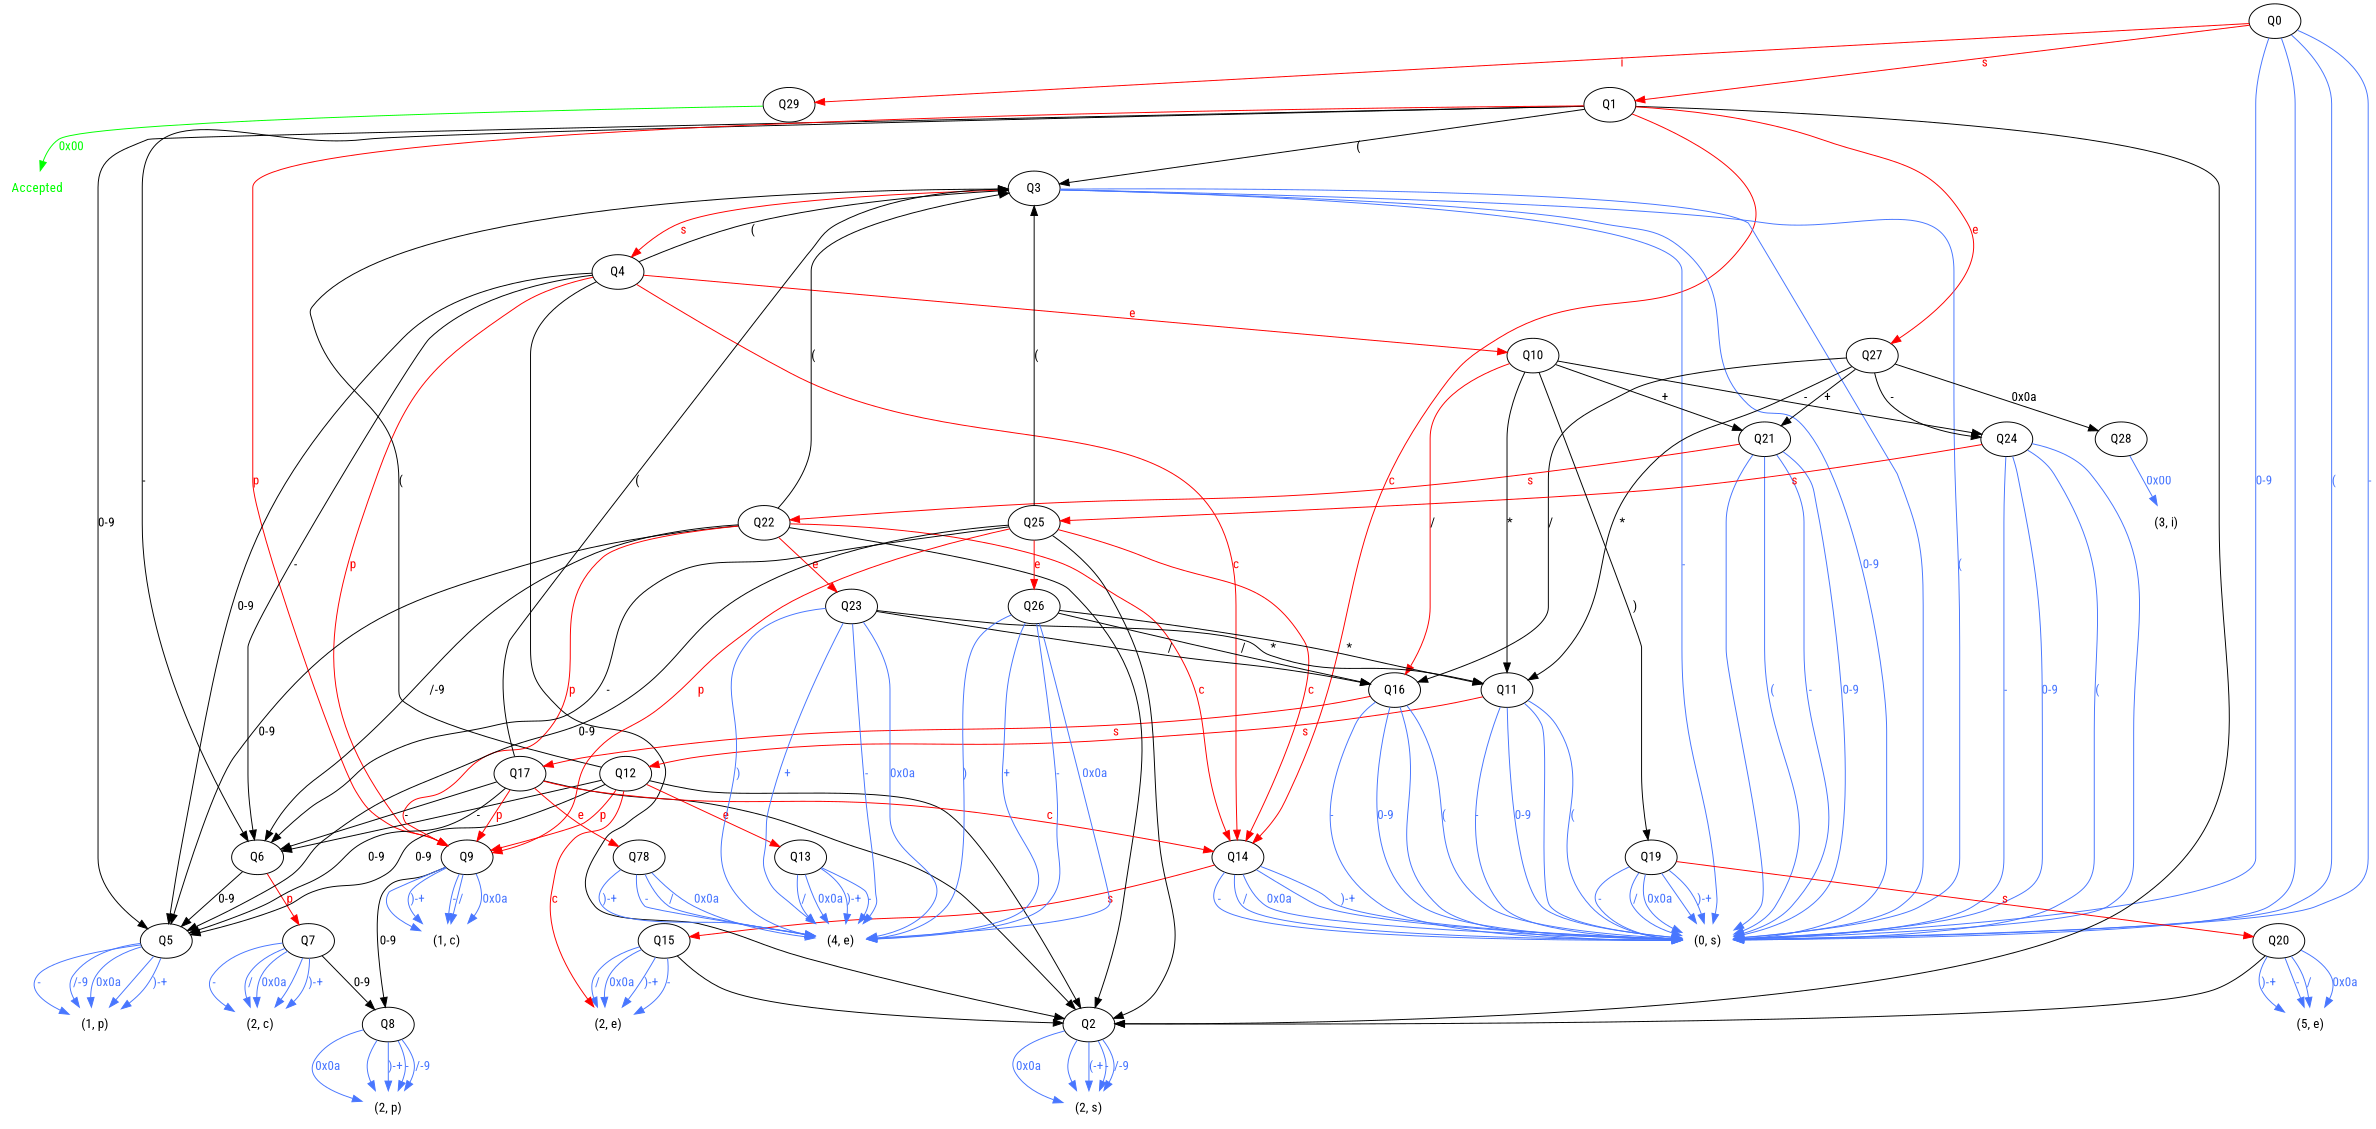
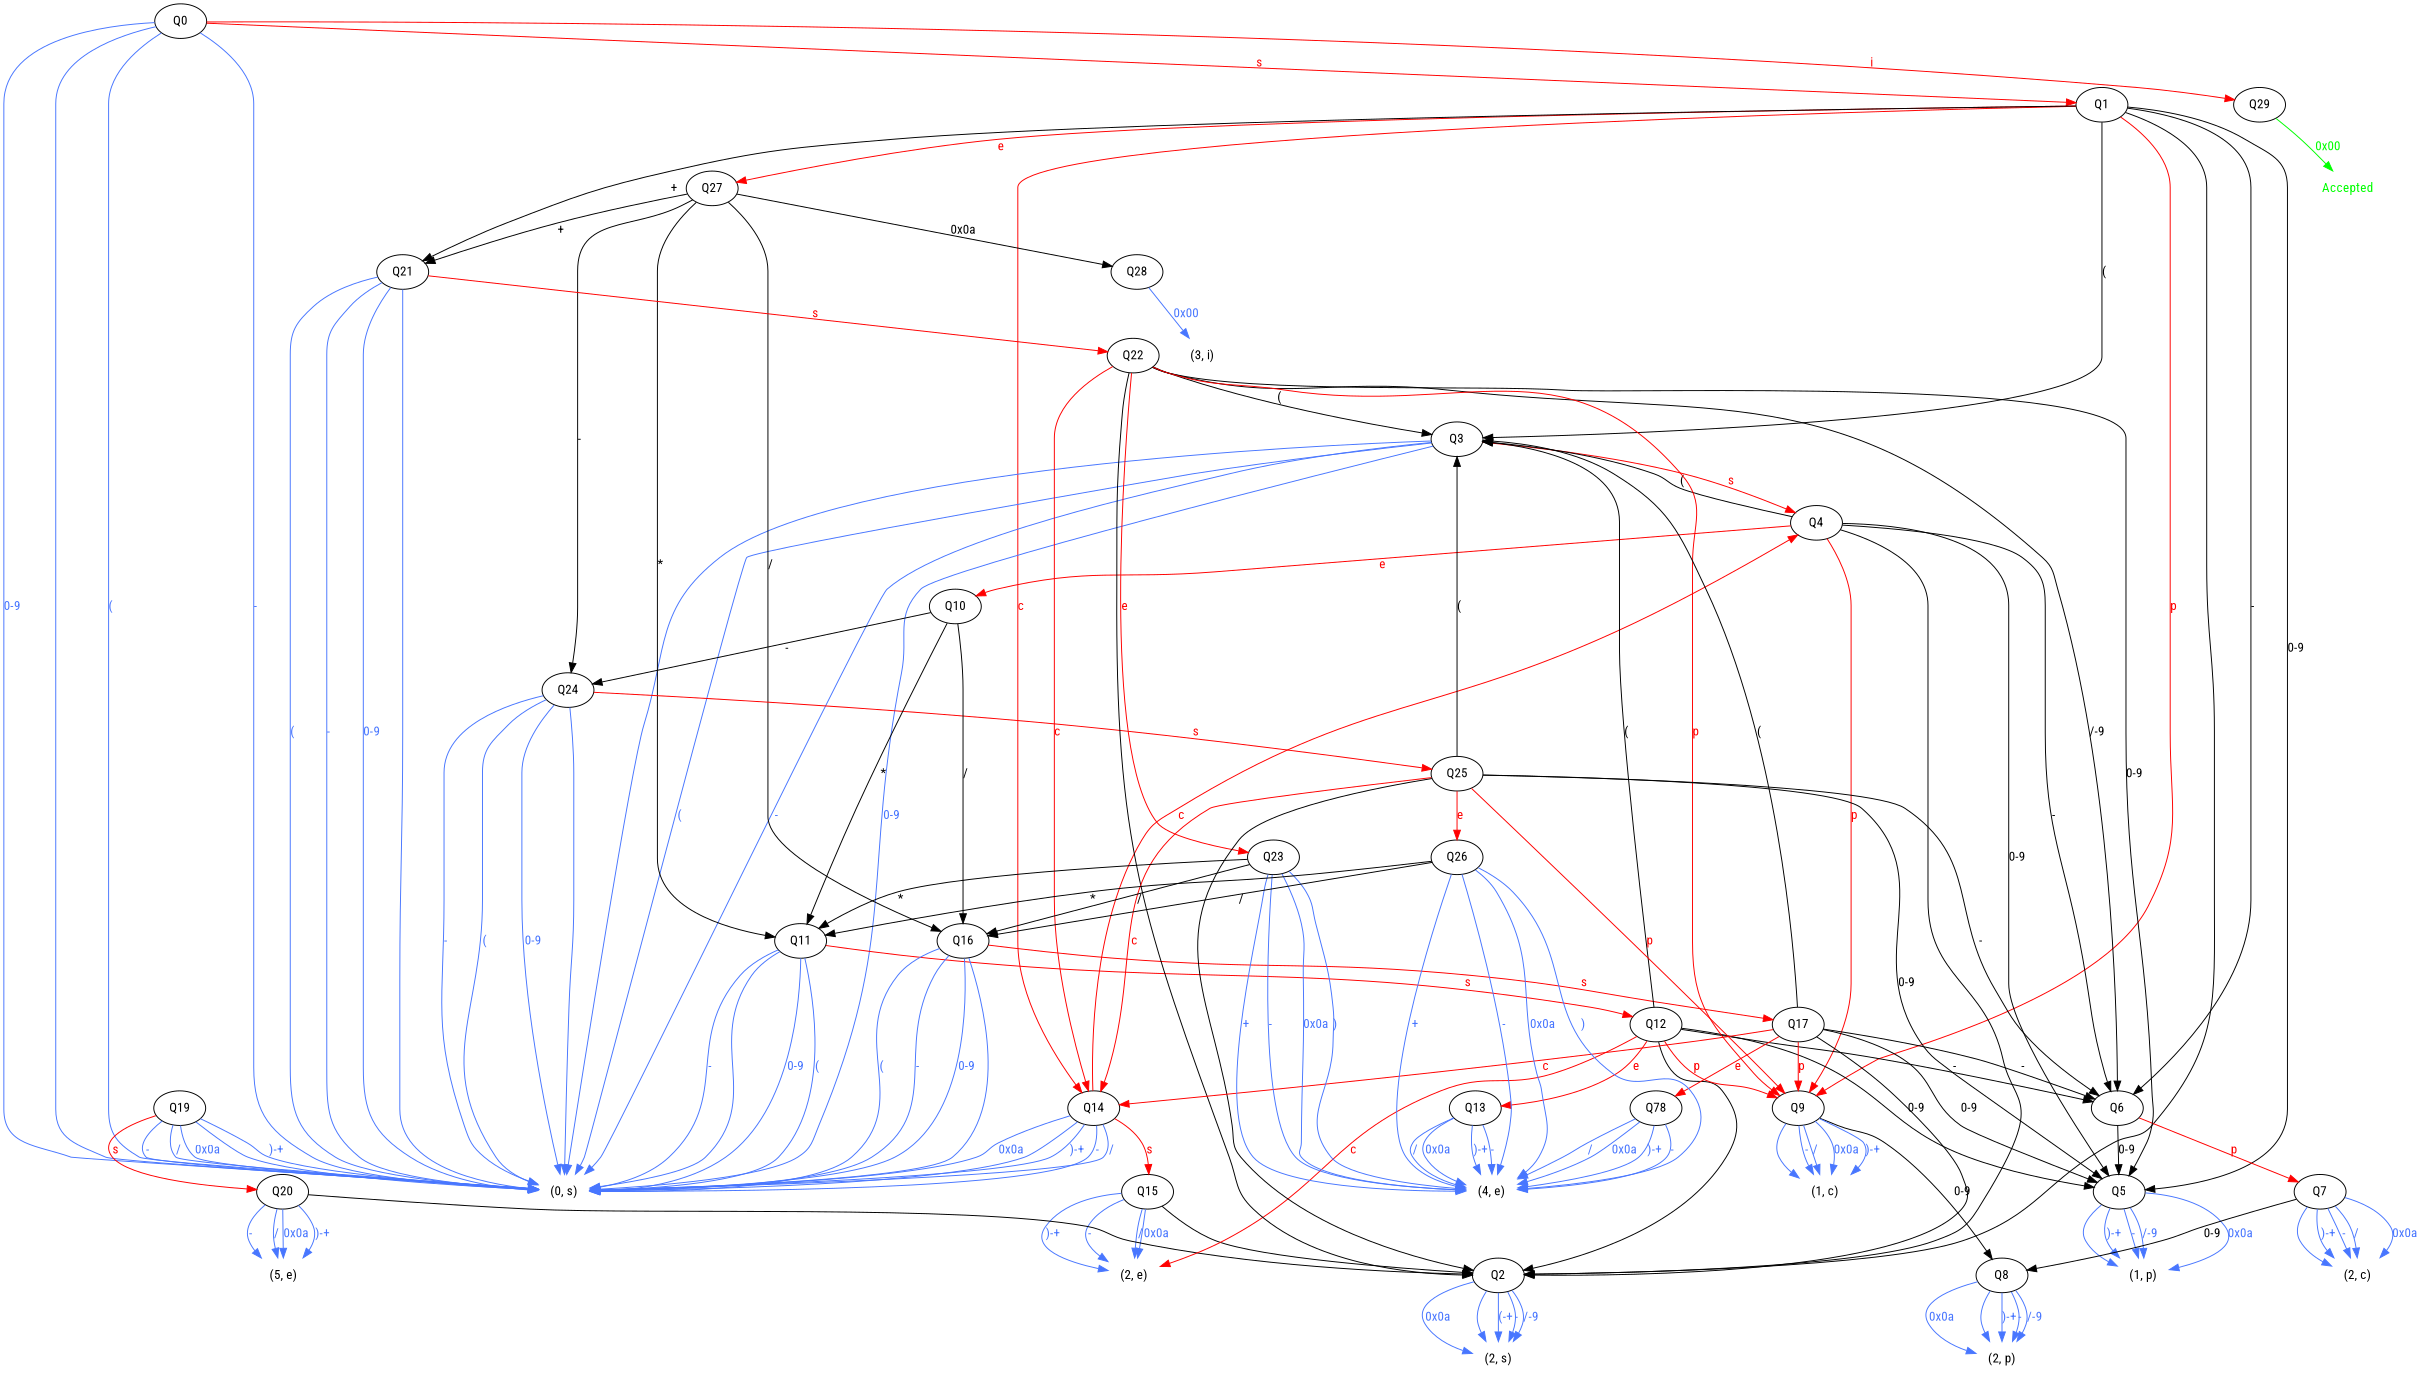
  digraph {
    fontname="Roboto Condensed"
    node [fontname="Roboto Condensed"]
    edge [color=royalblue1 fontcolor=royalblue1 fontname="Roboto Condensed"]
    Accepted [fontcolor=green shape=none]
    "(0, s)" [shape=none]
    Q0
    Q1
    Q29
    Q2
    Q3
    Q6
    Q5
    Q9
    Q14
    Q27
    "(2, s)" [shape=none]
    Q4
    Q7
    "(1, p)" [shape=none]
    Q8
    "(1, c)" [shape=none]
    Q15
    Q11
    Q21
    Q24
    Q16
    Q28
    Q10
    "(2, c)" [shape=none]
    Q19
    "(2, p)" [shape=none]
    Q20
    Q12
    Q22
    Q25
    Q17
    "(5, e)" [shape=none]
    Q13
    "(2, e)" [shape=none]
    Q23
    Q26
    n39 [label=Q78]
    "(4, e)" [shape=none]
    "(3, i)" [shape=none]
    Q0 -> "(0, s)" [label=" "]
    Q0 -> "(0, s)" [label="("]
    Q0 -> "(0, s)" [label="-"]
    Q0 -> "(0, s)" [label="0-9"]
    Q0 -> Q1 [color=red fontcolor=red label=s]
    Q0 -> Q29 [color=red fontcolor=red label=i]
    Q1 -> Q2 [color=black fontcolor=black label=" "]
    Q1 -> Q3 [color=black fontcolor=black label="("]
    Q1 -> Q6 [color=black fontcolor=black label="-"]
    Q1 -> Q5 [color=black fontcolor=black label="0-9"]
    Q1 -> Q9 [color=red fontcolor=red label=p]
    Q1 -> Q14 [color=red fontcolor=red label=c]
    Q1 -> Q27 [color=red fontcolor=red label=e]
    Q29 -> Accepted [color=green fontcolor=green label="0x00"]
    Q2 -> "(2, s)" [label="0x0a"]
    Q2 -> "(2, s)" [label=" "]
    Q2 -> "(2, s)" [label="(-+"]
    Q2 -> "(2, s)" [label="-"]
    Q2 -> "(2, s)" [label="/-9"]
    Q3 -> "(0, s)" [label=" "]
    Q3 -> "(0, s)" [label="("]
    Q3 -> "(0, s)" [label="-"]
    Q3 -> "(0, s)" [label="0-9"]
    Q3 -> Q4 [color=red fontcolor=red label=s]
    Q6 -> Q5 [color=black fontcolor=black label="0-9"]
    Q6 -> Q7 [color=red fontcolor=red label=p]
    Q5 -> "(1, p)" [label="0x0a"]
    Q5 -> "(1, p)" [label=" "]
    Q5 -> "(1, p)" [label=")-+"]
    Q5 -> "(1, p)" [label="-"]
    Q5 -> "(1, p)" [label="/-9"]
    Q9 -> Q8 [color=black fontcolor=black label="0-9"]
    Q9 -> "(1, c)" [label="0x0a"]
    Q9 -> "(1, c)" [label=" "]
    Q9 -> "(1, c)" [label=")-+"]
    Q9 -> "(1, c)" [label="-"]
    Q9 -> "(1, c)" [label="/"]
    Q14 -> "(0, s)" [label="0x0a"]
    Q14 -> "(0, s)" [label=" "]
    Q14 -> "(0, s)" [label=")-+"]
    Q14 -> "(0, s)" [label="-"]
    Q14 -> "(0, s)" [label="/"]
    Q14 -> Q15 [color=red fontcolor=red label=s]
    Q27 -> Q11 [color=black fontcolor=black label="*"]
    Q27 -> Q21 [color=black fontcolor=black label="+"]
    Q27 -> Q24 [color=black fontcolor=black label="-"]
    Q27 -> Q16 [color=black fontcolor=black label="/"]
    Q27 -> Q28 [color=black fontcolor=black label="0x0a"]
    Q4 -> Q2 [color=black fontcolor=black label=" "]
    Q4 -> Q3 [color=black fontcolor=black label="("]
    Q4 -> Q6 [color=black fontcolor=black label="-"]
    Q4 -> Q5 [color=black fontcolor=black label="0-9"]
    Q4 -> Q9 [color=red fontcolor=red label=p]
-   Q4 -> Q14 [color=red fontcolor=red label=c]
+   Q14 -> Q4 [color=red fontcolor=red label=c]
    Q4 -> Q10 [color=red fontcolor=red label=e]
    Q7 -> Q8 [color=black fontcolor=black label="0-9"]
    Q7 -> "(2, c)" [label="0x0a"]
    Q7 -> "(2, c)" [label=" "]
    Q7 -> "(2, c)" [label=")-+"]
    Q7 -> "(2, c)" [label="-"]
    Q7 -> "(2, c)" [label="/"]
    Q8 -> "(2, p)" [label="0x0a"]
    Q8 -> "(2, p)" [label=" "]
    Q8 -> "(2, p)" [label=")-+"]
    Q8 -> "(2, p)" [label="-"]
    Q8 -> "(2, p)" [label="/-9"]
    Q15 -> Q2 [color=black fontcolor=black label=" "]
    Q15 -> "(2, e)" [label="0x0a"]
    Q15 -> "(2, e)" [label=")-+"]
    Q15 -> "(2, e)" [label="-"]
    Q15 -> "(2, e)" [label="/"]
    Q11 -> "(0, s)" [label=" "]
    Q11 -> "(0, s)" [label="("]
    Q11 -> "(0, s)" [label="-"]
    Q11 -> "(0, s)" [label="0-9"]
    Q11 -> Q12 [color=red fontcolor=red label=s]
    Q21 -> "(0, s)" [label=" "]
    Q21 -> "(0, s)" [label="("]
    Q21 -> "(0, s)" [label="-"]
    Q21 -> "(0, s)" [label="0-9"]
    Q21 -> Q22 [color=red fontcolor=red label=s]
    Q24 -> "(0, s)" [label=" "]
    Q24 -> "(0, s)" [label="("]
    Q24 -> "(0, s)" [label="-"]
    Q24 -> "(0, s)" [label="0-9"]
    Q24 -> Q25 [color=red fontcolor=red label=s]
    Q16 -> "(0, s)" [label=" "]
    Q16 -> "(0, s)" [label="("]
    Q16 -> "(0, s)" [label="-"]
    Q16 -> "(0, s)" [label="0-9"]
    Q16 -> Q17 [color=red fontcolor=red label=s]
    Q28 -> "(3, i)" [label="0x00"]
    Q10 -> Q11 [color=black fontcolor=black label="*"]
-   Q10 -> Q21 [color=black fontcolor=black label="+"]
+   Q1 -> Q21 [color=black fontcolor=black label="+"]
    Q10 -> Q24 [color=black fontcolor=black label="-"]
-   Q10 -> Q16 [color=red fontcolor=black label="/"]
-   Q10 -> Q19 [color=black fontcolor=black label=")"]
+   Q10 -> Q16 [color=black fontcolor=black label="/"]
    Q19 -> "(0, s)" [label="0x0a"]
    Q19 -> "(0, s)" [label=" "]
    Q19 -> "(0, s)" [label=")-+"]
    Q19 -> "(0, s)" [label="-"]
    Q19 -> "(0, s)" [label="/"]
    Q19 -> Q20 [color=red fontcolor=red label=s]
    Q20 -> Q2 [color=black fontcolor=black label=" "]
    Q20 -> "(5, e)" [label="0x0a"]
    Q20 -> "(5, e)" [label=")-+"]
    Q20 -> "(5, e)" [label="-"]
    Q20 -> "(5, e)" [label="/"]
    Q12 -> Q2 [color=black fontcolor=black label=" "]
    Q12 -> Q3 [color=black fontcolor=black label="("]
    Q12 -> Q6 [color=black fontcolor=black label="-"]
    Q12 -> Q5 [color=black fontcolor=black label="0-9"]
    Q12 -> Q9 [color=red fontcolor=red label=p]
    Q12 -> Q13 [color=red fontcolor=red label=e]
    Q12 -> "(2, e)" [color=red fontcolor=red label=c]
    Q22 -> Q2 [color=black fontcolor=black label=" "]
    Q22 -> Q3 [color=black fontcolor=black label="("]
    Q22 -> Q6 [color=black fontcolor=black label="/-9"]
    Q22 -> Q5 [color=black fontcolor=black label="0-9"]
    Q22 -> Q9 [color=red fontcolor=red label=p]
    Q22 -> Q14 [color=red fontcolor=red label=c]
    Q22 -> Q23 [color=red fontcolor=red label=e]
    Q25 -> Q2 [color=black fontcolor=black label=" "]
    Q25 -> Q3 [color=black fontcolor=black label="("]
    Q25 -> Q6 [color=black fontcolor=black label="-"]
    Q25 -> Q5 [color=black fontcolor=black label="0-9"]
    Q25 -> Q9 [color=red fontcolor=red label=p]
    Q25 -> Q14 [color=red fontcolor=red label=c]
    Q25 -> Q26 [color=red fontcolor=red label=e]
    Q17 -> Q2 [color=black fontcolor=black label=" "]
    Q17 -> Q3 [color=black fontcolor=black label="("]
    Q17 -> Q6 [color=black fontcolor=black label="-"]
    Q17 -> Q5 [color=black fontcolor=black label="0-9"]
    Q17 -> Q9 [color=red fontcolor=red label=p]
    Q17 -> Q14 [color=red fontcolor=red label=c]
    Q17 -> n39 [color=red fontcolor=red label=e]
    Q13 -> "(4, e)" [label="0x0a"]
    Q13 -> "(4, e)" [label=")-+"]
    Q13 -> "(4, e)" [label="-"]
    Q13 -> "(4, e)" [label="/"]
    Q23 -> Q11 [color=black fontcolor=black label="*"]
    Q23 -> Q16 [color=black fontcolor=black label="/"]
    Q23 -> "(4, e)" [label="0x0a"]
    Q23 -> "(4, e)" [label=")"]
    Q23 -> "(4, e)" [label="+"]
    Q23 -> "(4, e)" [label="-"]
    Q26 -> Q11 [color=black fontcolor=black label="*"]
    Q26 -> Q16 [color=black fontcolor=black label="/"]
    Q26 -> "(4, e)" [label="0x0a"]
    Q26 -> "(4, e)" [label=")"]
    Q26 -> "(4, e)" [label="+"]
    Q26 -> "(4, e)" [label="-"]
    n39 -> "(4, e)" [label="0x0a"]
    n39 -> "(4, e)" [label=")-+"]
    n39 -> "(4, e)" [label="-"]
    n39 -> "(4, e)" [label="/"]
  }
